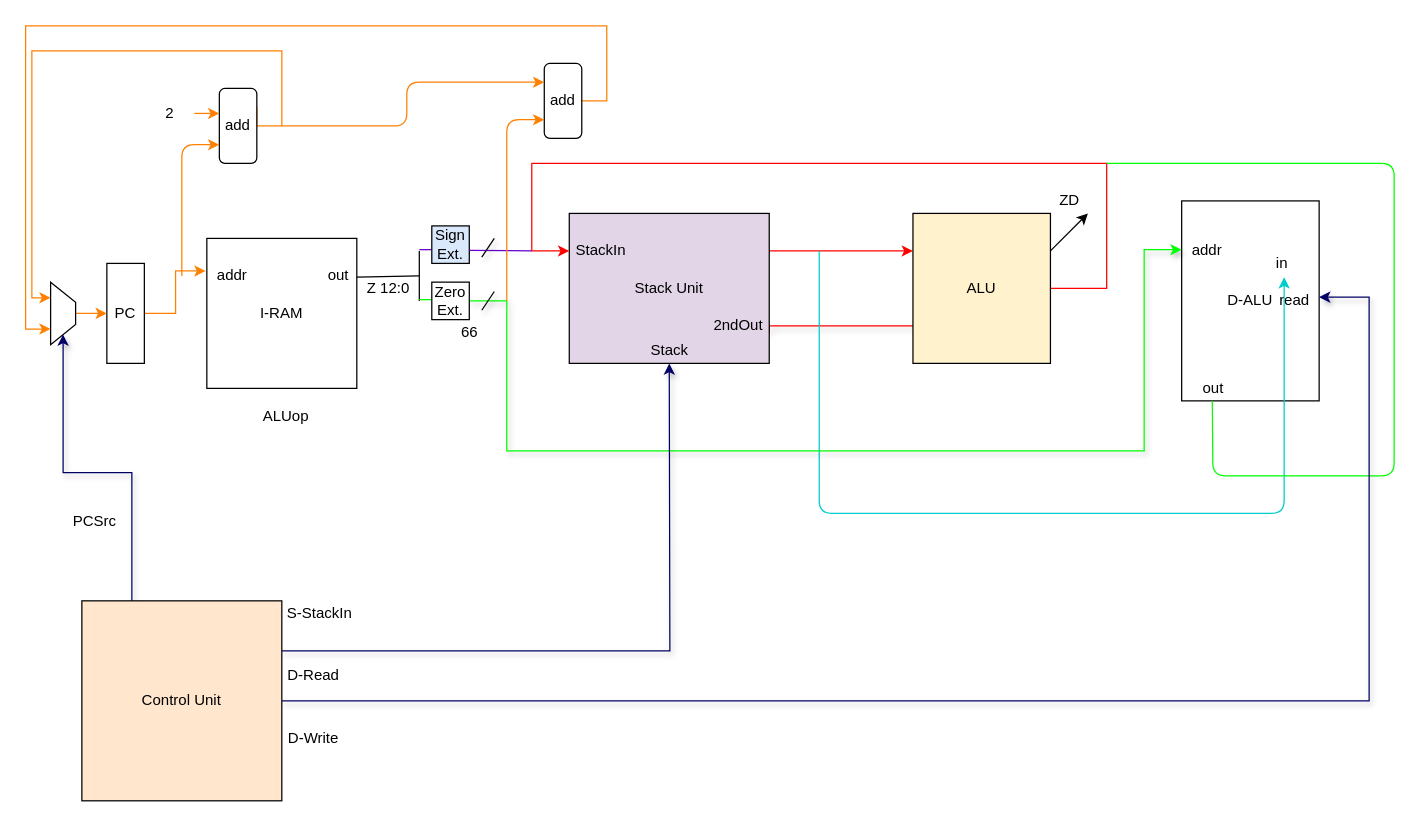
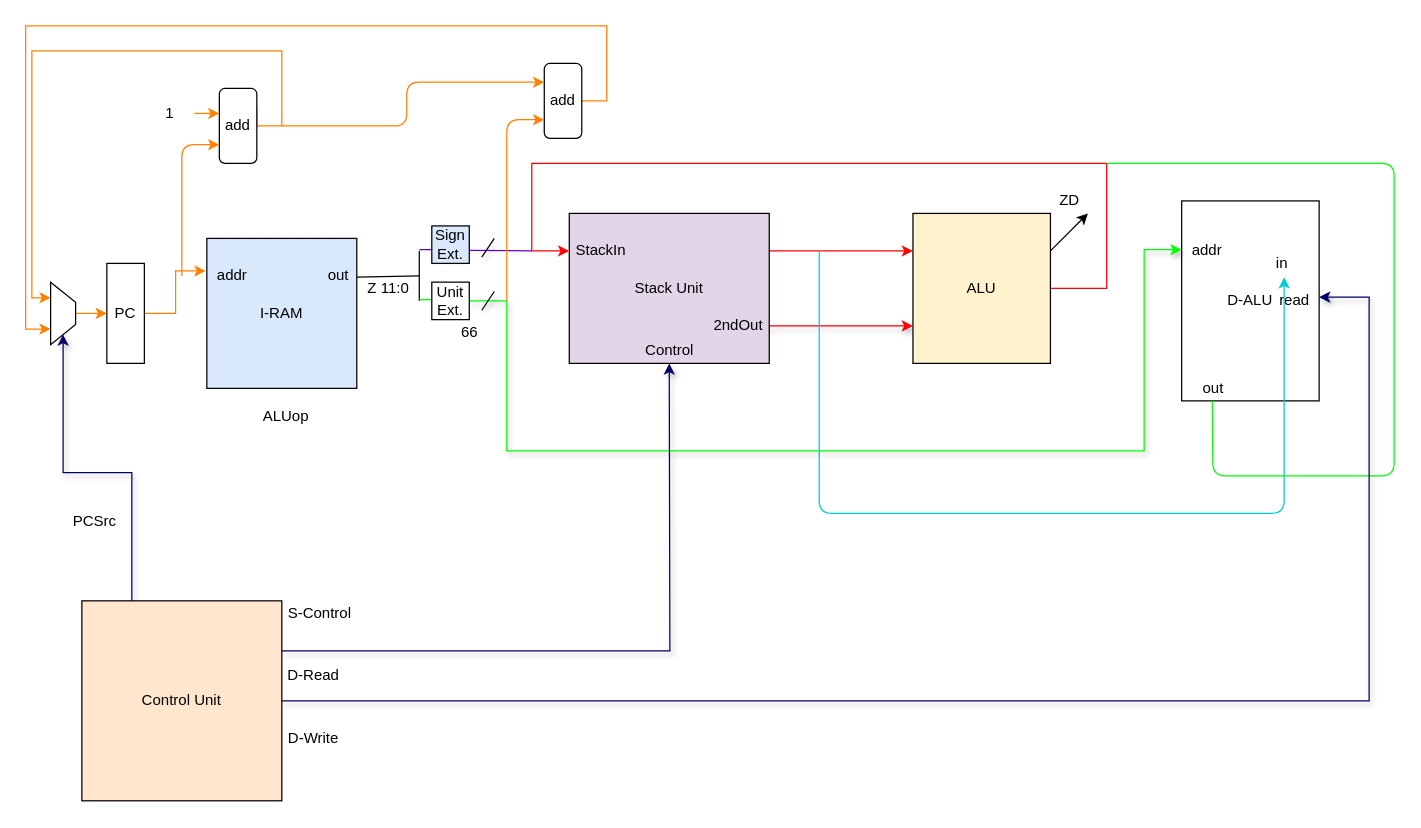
  <mxCell id="0" />
  <mxCell id="1" parent="0" />
- <mxCell id="2" value="I-RAM" style="whiteSpace=wrap;html=1;aspect=fixed;" parent="1" vertex="1"><mxGeometry x="165" y="190" width="120" height="120" as="geometry" /></mxCell>
+ <mxCell id="2" value="I-RAM" style="whiteSpace=wrap;html=1;aspect=fixed;fillColor=#dae8fc;" parent="1" vertex="1"><mxGeometry x="165" y="190" width="120" height="120" as="geometry" /></mxCell>
  <mxCell id="3" value="addr" style="text;html=1;resizable=0;autosize=1;align=center;verticalAlign=middle;points=[];fillColor=none;strokeColor=none;rounded=0;" parent="1" vertex="1"><mxGeometry x="165" y="210" width="40" height="20" as="geometry" /></mxCell>
  <mxCell id="4" value="out" style="text;html=1;resizable=0;autosize=1;align=center;verticalAlign=middle;points=[];fillColor=none;strokeColor=none;rounded=0;" parent="1" vertex="1"><mxGeometry x="255" y="210" width="30" height="20" as="geometry" /></mxCell>
  <mxCell id="5" value="D-ALU" style="rounded=0;whiteSpace=wrap;html=1;" parent="1" vertex="1"><mxGeometry x="945" y="160" width="110" height="160" as="geometry" /></mxCell>
  <mxCell id="6" value="addr" style="text;html=1;resizable=0;autosize=1;align=center;verticalAlign=middle;points=[];fillColor=none;strokeColor=none;rounded=0;" parent="1" vertex="1"><mxGeometry x="945" y="190" width="40" height="20" as="geometry" /></mxCell>
  <mxCell id="7" value="out" style="text;html=1;resizable=0;autosize=1;align=center;verticalAlign=middle;points=[];fillColor=none;strokeColor=none;rounded=0;" parent="1" vertex="1"><mxGeometry x="955" y="300" width="30" height="20" as="geometry" /></mxCell>
  <mxCell id="8" value="read" style="text;html=1;resizable=0;autosize=1;align=center;verticalAlign=middle;points=[];fillColor=none;strokeColor=none;rounded=0;" parent="1" vertex="1"><mxGeometry x="1015" y="230" width="40" height="20" as="geometry" /></mxCell>
  <mxCell id="9" value="in" style="text;html=1;resizable=0;autosize=1;align=center;verticalAlign=middle;points=[];fillColor=none;strokeColor=none;rounded=0;" parent="1" vertex="1"><mxGeometry x="1015" y="200" width="20" height="20" as="geometry" /></mxCell>
  <mxCell id="10" style="edgeStyle=orthogonalEdgeStyle;rounded=0;orthogonalLoop=1;jettySize=auto;html=1;exitX=1;exitY=0.25;exitDx=0;exitDy=0;entryX=0;entryY=0.25;entryDx=0;entryDy=0;strokeColor=#FF0000;" parent="1" source="12" target="14" edge="1"><mxGeometry relative="1" as="geometry" /></mxCell>
- <mxCell id="11" style="edgeStyle=orthogonalEdgeStyle;rounded=0;orthogonalLoop=1;jettySize=auto;html=1;exitX=1;exitY=0.75;exitDx=0;exitDy=0;entryX=0;entryY=0.75;entryDx=0;entryDy=0;strokeColor=#FF0000;shadow=1;endArrow=none;" parent="1" source="27" target="14" edge="1"><mxGeometry relative="1" as="geometry"><Array as="points"><mxPoint x="615" y="260" /></Array></mxGeometry></mxCell>
+ <mxCell id="11" style="edgeStyle=orthogonalEdgeStyle;rounded=0;orthogonalLoop=1;jettySize=auto;html=1;exitX=1;exitY=0.75;exitDx=0;exitDy=0;entryX=0;entryY=0.75;entryDx=0;entryDy=0;strokeColor=#FF0000;shadow=1;" parent="1" source="27" target="14" edge="1"><mxGeometry relative="1" as="geometry"><Array as="points"><mxPoint x="615" y="260" /></Array></mxGeometry></mxCell>
  <mxCell id="12" value="Stack Unit" style="rounded=0;whiteSpace=wrap;html=1;fillColor=#e1d5e7;" parent="1" vertex="1"><mxGeometry x="455" y="170" width="160" height="120" as="geometry" /></mxCell>
  <mxCell id="13" style="edgeStyle=orthogonalEdgeStyle;rounded=0;orthogonalLoop=1;jettySize=auto;html=1;exitX=1;exitY=0.5;exitDx=0;exitDy=0;entryX=0;entryY=0.25;entryDx=0;entryDy=0;strokeColor=#FF0000;" parent="1" source="14" target="12" edge="1"><mxGeometry relative="1" as="geometry"><mxPoint x="425" y="210" as="targetPoint" /><Array as="points"><mxPoint x="885" y="230" /><mxPoint x="885" y="130" /><mxPoint x="425" y="130" /><mxPoint x="425" y="200" /></Array></mxGeometry></mxCell>
  <mxCell id="14" value="ALU" style="rounded=0;whiteSpace=wrap;html=1;fillColor=#fff2cc;" parent="1" vertex="1"><mxGeometry x="730" y="170" width="110" height="120" as="geometry" /></mxCell>
  <mxCell id="15" value="" style="endArrow=classic;html=1;" parent="1" edge="1"><mxGeometry width="50" height="50" relative="1" as="geometry"><mxPoint x="840" y="200" as="sourcePoint" /><mxPoint x="870" y="170" as="targetPoint" /><Array as="points" /></mxGeometry></mxCell>
  <mxCell id="16" value="ZD" style="text;html=1;resizable=0;autosize=1;align=center;verticalAlign=middle;points=[];fillColor=none;strokeColor=none;rounded=0;" parent="1" vertex="1"><mxGeometry x="840" y="150" width="30" height="20" as="geometry" /></mxCell>
  <mxCell id="17" value="StackIn" style="text;html=1;resizable=0;autosize=1;align=center;verticalAlign=middle;points=[];fillColor=none;strokeColor=none;rounded=0;" parent="1" vertex="1"><mxGeometry x="450" y="190" width="60" height="20" as="geometry" /></mxCell>
- <mxCell id="18" value="Stack" style="text;html=1;align=center;verticalAlign=middle;resizable=0;points=[];autosize=1;" parent="1" vertex="1"><mxGeometry x="510" y="270" width="50" height="20" as="geometry" /></mxCell>
+ <mxCell id="18" value="Control" style="text;html=1;align=center;verticalAlign=middle;resizable=0;points=[];autosize=1;" parent="1" vertex="1"><mxGeometry x="510" y="270" width="50" height="20" as="geometry" /></mxCell>
  <mxCell id="19" style="edgeStyle=orthogonalEdgeStyle;rounded=0;orthogonalLoop=1;jettySize=auto;html=1;exitX=1;exitY=0.5;exitDx=0;exitDy=0;entryX=-0.025;entryY=0.3;entryDx=0;entryDy=0;entryPerimeter=0;shadow=0;strokeColor=#FF8000;fillColor=none;" parent="1" source="20" target="3" edge="1"><mxGeometry relative="1" as="geometry" /></mxCell>
  <mxCell id="20" value="PC" style="rounded=0;whiteSpace=wrap;html=1;" parent="1" vertex="1"><mxGeometry x="85" y="210" width="30" height="80" as="geometry" /></mxCell>
  <mxCell id="21" style="edgeStyle=orthogonalEdgeStyle;rounded=0;orthogonalLoop=1;jettySize=auto;html=1;exitX=0.5;exitY=0;exitDx=0;exitDy=0;entryX=0;entryY=0.5;entryDx=0;entryDy=0;shadow=0;strokeColor=#FF8000;fillColor=none;" parent="1" source="22" target="20" edge="1"><mxGeometry relative="1" as="geometry" /></mxCell>
  <mxCell id="22" value="" style="shape=trapezoid;perimeter=trapezoidPerimeter;whiteSpace=wrap;html=1;size=0.322;rotation=90;" parent="1" vertex="1"><mxGeometry x="25" y="240" width="50" height="20" as="geometry" /></mxCell>
  <mxCell id="23" value="" style="endArrow=classic;html=1;strokeColor=#00CCCC;entryX=0.6;entryY=1.05;entryDx=0;entryDy=0;entryPerimeter=0;" parent="1" target="9" edge="1"><mxGeometry width="50" height="50" relative="1" as="geometry"><mxPoint x="655" y="200" as="sourcePoint" /><mxPoint x="915" y="410" as="targetPoint" /><Array as="points"><mxPoint x="655" y="410" /><mxPoint x="785" y="410" /><mxPoint x="1027" y="410" /></Array></mxGeometry></mxCell>
  <mxCell id="24" value="" style="endArrow=none;html=1;strokeColor=#000000;exitX=1;exitY=0.55;exitDx=0;exitDy=0;exitPerimeter=0;" parent="1" source="4" edge="1"><mxGeometry width="50" height="50" relative="1" as="geometry"><mxPoint x="315" y="220" as="sourcePoint" /><mxPoint x="335" y="220" as="targetPoint" /></mxGeometry></mxCell>
  <mxCell id="25" value="" style="endArrow=none;html=1;strokeColor=#000000;" parent="1" edge="1"><mxGeometry width="50" height="50" relative="1" as="geometry"><mxPoint x="335" y="240" as="sourcePoint" /><mxPoint x="335" y="200" as="targetPoint" /></mxGeometry></mxCell>
  <mxCell id="26" value="" style="endArrow=none;html=1;strokeColor=#6600CC;" parent="1" edge="1"><mxGeometry width="50" height="50" relative="1" as="geometry"><mxPoint x="335" y="199" as="sourcePoint" /><mxPoint x="345" y="199" as="targetPoint" /></mxGeometry></mxCell>
  <mxCell id="27" value="2ndOut" style="text;html=1;align=center;verticalAlign=middle;resizable=0;points=[];autosize=1;" parent="1" vertex="1"><mxGeometry x="565" y="250" width="50" height="20" as="geometry" /></mxCell>
  <mxCell id="28" value="" style="endArrow=none;html=1;strokeColor=#00FF00;" parent="1" edge="1"><mxGeometry width="50" height="50" relative="1" as="geometry"><mxPoint x="335" y="239" as="sourcePoint" /><mxPoint x="345" y="239" as="targetPoint" /></mxGeometry></mxCell>
  <mxCell id="29" value="Sign Ext." style="rounded=0;whiteSpace=wrap;html=1;fillColor=#dae8fc;" parent="1" vertex="1"><mxGeometry x="345" y="180" width="30" height="30" as="geometry" /></mxCell>
  <mxCell id="30" style="edgeStyle=orthogonalEdgeStyle;rounded=0;orthogonalLoop=1;jettySize=auto;html=1;exitX=1;exitY=0.5;exitDx=0;exitDy=0;shadow=1;strokeColor=#00FF00;fillColor=#CCCC00;" parent="1" source="31" edge="1"><mxGeometry relative="1" as="geometry"><mxPoint x="945" y="199" as="targetPoint" /><Array as="points"><mxPoint x="405" y="240" /><mxPoint x="405" y="360" /><mxPoint x="915" y="360" /><mxPoint x="915" y="199" /></Array></mxGeometry></mxCell>
- <mxCell id="31" value="Zero&lt;br&gt;Ext." style="rounded=0;whiteSpace=wrap;html=1;" parent="1" vertex="1"><mxGeometry x="345" y="225" width="30" height="30" as="geometry" /></mxCell>
+ <mxCell id="31" value="Unit&lt;br&gt;Ext." style="rounded=0;whiteSpace=wrap;html=1;" parent="1" vertex="1"><mxGeometry x="345" y="225" width="30" height="30" as="geometry" /></mxCell>
  <mxCell id="32" value="" style="endArrow=none;html=1;shadow=0;strokeColor=#6600CC;fillColor=#FFFFFF;" parent="1" edge="1"><mxGeometry width="50" height="50" relative="1" as="geometry"><mxPoint x="375" y="199.5" as="sourcePoint" /><mxPoint x="425" y="200" as="targetPoint" /></mxGeometry></mxCell>
- <mxCell id="33" value="Z 12:0" style="text;html=1;resizable=0;autosize=1;align=center;verticalAlign=middle;points=[];fillColor=none;strokeColor=none;rounded=0;" parent="1" vertex="1"><mxGeometry x="285" y="220" width="50" height="20" as="geometry" /></mxCell>
+ <mxCell id="33" value="Z 11:0" style="text;html=1;resizable=0;autosize=1;align=center;verticalAlign=middle;points=[];fillColor=none;strokeColor=none;rounded=0;" parent="1" vertex="1"><mxGeometry x="285" y="220" width="50" height="20" as="geometry" /></mxCell>
  <mxCell id="34" value="" style="endArrow=none;html=1;shadow=0;strokeColor=#00FF00;fillColor=none;" parent="1" edge="1"><mxGeometry width="50" height="50" relative="1" as="geometry"><mxPoint x="885" y="130" as="sourcePoint" /><mxPoint x="969.5" y="320" as="targetPoint" /><Array as="points"><mxPoint x="1115" y="130" /><mxPoint x="1115" y="380" /><mxPoint x="970" y="380" /></Array></mxGeometry></mxCell>
  <mxCell id="35" style="edgeStyle=orthogonalEdgeStyle;rounded=0;orthogonalLoop=1;jettySize=auto;html=1;exitX=1;exitY=0.5;exitDx=0;exitDy=0;shadow=0;strokeColor=#FF8000;fillColor=none;entryX=0.75;entryY=1;entryDx=0;entryDy=0;" parent="1" source="36" target="22" edge="1"><mxGeometry relative="1" as="geometry"><mxPoint x="15" y="-20" as="targetPoint" /><Array as="points"><mxPoint x="485" y="80" /><mxPoint x="485" y="20" /><mxPoint x="20" y="20" /><mxPoint x="20" y="263" /></Array></mxGeometry></mxCell>
  <mxCell id="36" value="add" style="rounded=1;whiteSpace=wrap;html=1;" parent="1" vertex="1"><mxGeometry x="435" y="50" width="30" height="60" as="geometry" /></mxCell>
  <mxCell id="37" style="edgeStyle=orthogonalEdgeStyle;rounded=0;orthogonalLoop=1;jettySize=auto;html=1;exitX=1;exitY=0.25;exitDx=0;exitDy=0;entryX=0.25;entryY=1;entryDx=0;entryDy=0;shadow=0;strokeColor=#FF8000;fillColor=none;" parent="1" source="38" target="22" edge="1"><mxGeometry relative="1" as="geometry"><Array as="points"><mxPoint x="205" y="100" /><mxPoint x="225" y="100" /><mxPoint x="225" y="40" /><mxPoint x="25" y="40" /><mxPoint x="25" y="238" /></Array></mxGeometry></mxCell>
  <mxCell id="38" value="add" style="rounded=1;whiteSpace=wrap;html=1;" parent="1" vertex="1"><mxGeometry x="175" y="70" width="30" height="60" as="geometry" /></mxCell>
  <mxCell id="39" value="" style="endArrow=classic;html=1;shadow=0;strokeColor=#FF8000;fillColor=none;" parent="1" edge="1"><mxGeometry width="50" height="50" relative="1" as="geometry"><mxPoint x="155" y="90" as="sourcePoint" /><mxPoint x="175" y="90" as="targetPoint" /></mxGeometry></mxCell>
- <mxCell id="40" value="2" style="text;html=1;resizable=0;autosize=1;align=center;verticalAlign=middle;points=[];fillColor=none;strokeColor=none;rounded=0;" parent="1" vertex="1"><mxGeometry x="125" y="80" width="20" height="20" as="geometry" /></mxCell>
+ <mxCell id="40" value="1" style="text;html=1;resizable=0;autosize=1;align=center;verticalAlign=middle;points=[];fillColor=none;strokeColor=none;rounded=0;" parent="1" vertex="1"><mxGeometry x="125" y="80" width="20" height="20" as="geometry" /></mxCell>
  <mxCell id="41" value="" style="endArrow=classic;html=1;shadow=0;strokeColor=#FF8000;fillColor=none;entryX=0;entryY=0.75;entryDx=0;entryDy=0;" parent="1" target="38" edge="1"><mxGeometry width="50" height="50" relative="1" as="geometry"><mxPoint x="145" y="220" as="sourcePoint" /><mxPoint x="185" y="150" as="targetPoint" /><Array as="points"><mxPoint x="145" y="115" /></Array></mxGeometry></mxCell>
  <mxCell id="42" value="" style="endArrow=classic;html=1;shadow=0;strokeColor=#FF8000;fillColor=none;entryX=0;entryY=0.25;entryDx=0;entryDy=0;" parent="1" target="36" edge="1"><mxGeometry width="50" height="50" relative="1" as="geometry"><mxPoint x="225" y="100" as="sourcePoint" /><mxPoint x="75" y="-40" as="targetPoint" /><Array as="points"><mxPoint x="325" y="100" /><mxPoint x="325" y="65" /></Array></mxGeometry></mxCell>
  <mxCell id="43" value="" style="endArrow=classic;html=1;shadow=0;strokeColor=#FF8000;fillColor=#CCCC00;entryX=0;entryY=0.75;entryDx=0;entryDy=0;" parent="1" target="36" edge="1"><mxGeometry width="50" height="50" relative="1" as="geometry"><mxPoint x="405" y="240" as="sourcePoint" /><mxPoint x="405" y="90" as="targetPoint" /><Array as="points"><mxPoint x="405" y="95" /></Array></mxGeometry></mxCell>
  <mxCell id="44" style="edgeStyle=orthogonalEdgeStyle;rounded=0;orthogonalLoop=1;jettySize=auto;html=1;exitX=0.25;exitY=0;exitDx=0;exitDy=0;entryX=1;entryY=0.5;entryDx=0;entryDy=0;shadow=1;strokeColor=#000066;fillColor=#CCCC00;" parent="1" source="47" target="22" edge="1"><mxGeometry relative="1" as="geometry" /></mxCell>
  <mxCell id="45" style="edgeStyle=orthogonalEdgeStyle;rounded=0;orthogonalLoop=1;jettySize=auto;html=1;exitX=1;exitY=0.25;exitDx=0;exitDy=0;shadow=1;strokeColor=#000066;fillColor=#CCCC00;" parent="1" source="47" edge="1"><mxGeometry relative="1" as="geometry"><mxPoint x="535" y="290" as="targetPoint" /></mxGeometry></mxCell>
  <mxCell id="46" style="edgeStyle=orthogonalEdgeStyle;rounded=0;orthogonalLoop=1;jettySize=auto;html=1;exitX=1;exitY=0.5;exitDx=0;exitDy=0;shadow=1;strokeColor=#000066;fillColor=#CCCC00;" parent="1" source="47" edge="1"><mxGeometry relative="1" as="geometry"><mxPoint x="1055" y="237" as="targetPoint" /><Array as="points"><mxPoint x="1095" y="560" /><mxPoint x="1095" y="237" /></Array></mxGeometry></mxCell>
  <mxCell id="47" value="Control Unit" style="whiteSpace=wrap;html=1;aspect=fixed;fillColor=#ffe6cc;" parent="1" vertex="1"><mxGeometry x="65" y="480" width="160" height="160" as="geometry" /></mxCell>
- <mxCell id="48" value="S-StackIn" style="text;html=1;resizable=0;autosize=1;align=center;verticalAlign=middle;points=[];fillColor=none;strokeColor=none;rounded=0;" parent="1" vertex="1"><mxGeometry x="220" y="480" width="70" height="20" as="geometry" /></mxCell>
+ <mxCell id="48" value="S-Control" style="text;html=1;resizable=0;autosize=1;align=center;verticalAlign=middle;points=[];fillColor=none;strokeColor=none;rounded=0;" parent="1" vertex="1"><mxGeometry x="220" y="480" width="70" height="20" as="geometry" /></mxCell>
  <mxCell id="49" value="PCSrc" style="text;html=1;align=center;verticalAlign=middle;resizable=0;points=[];autosize=1;" parent="1" vertex="1"><mxGeometry x="50" y="407" width="50" height="20" as="geometry" /></mxCell>
  <mxCell id="50" value="D-Read" style="text;html=1;align=center;verticalAlign=middle;resizable=0;points=[];autosize=1;" parent="1" vertex="1"><mxGeometry x="220" y="530" width="60" height="20" as="geometry" /></mxCell>
  <mxCell id="51" value="D-Write" style="text;html=1;align=center;verticalAlign=middle;resizable=0;points=[];autosize=1;" parent="1" vertex="1"><mxGeometry x="220" y="580" width="60" height="20" as="geometry" /></mxCell>
  <mxCell id="52" value="" style="endArrow=none;html=1;shadow=1;strokeColor=#000000;fillColor=#CCCC00;" parent="1" edge="1"><mxGeometry width="50" height="50" relative="1" as="geometry"><mxPoint x="385" y="205" as="sourcePoint" /><mxPoint x="395" y="190" as="targetPoint" /></mxGeometry></mxCell>
  <mxCell id="53" value="" style="endArrow=none;html=1;shadow=1;strokeColor=#000000;fillColor=#CCCC00;" parent="1" edge="1"><mxGeometry width="50" height="50" relative="1" as="geometry"><mxPoint x="385" y="247.5" as="sourcePoint" /><mxPoint x="395" y="232.5" as="targetPoint" /></mxGeometry></mxCell>
  <mxCell id="54" value="66" style="text;html=1;resizable=0;autosize=1;align=center;verticalAlign=middle;points=[];fillColor=none;strokeColor=none;rounded=0;" parent="1" vertex="1"><mxGeometry x="360" y="255" width="30" height="20" as="geometry" /></mxCell>
  <mxCell id="55" value="ALUop" style="text;html=1;align=center;verticalAlign=middle;resizable=0;points=[];autosize=1;" parent="1" vertex="1"><mxGeometry x="203" y="323" width="50" height="20" as="geometry" /></mxCell>
